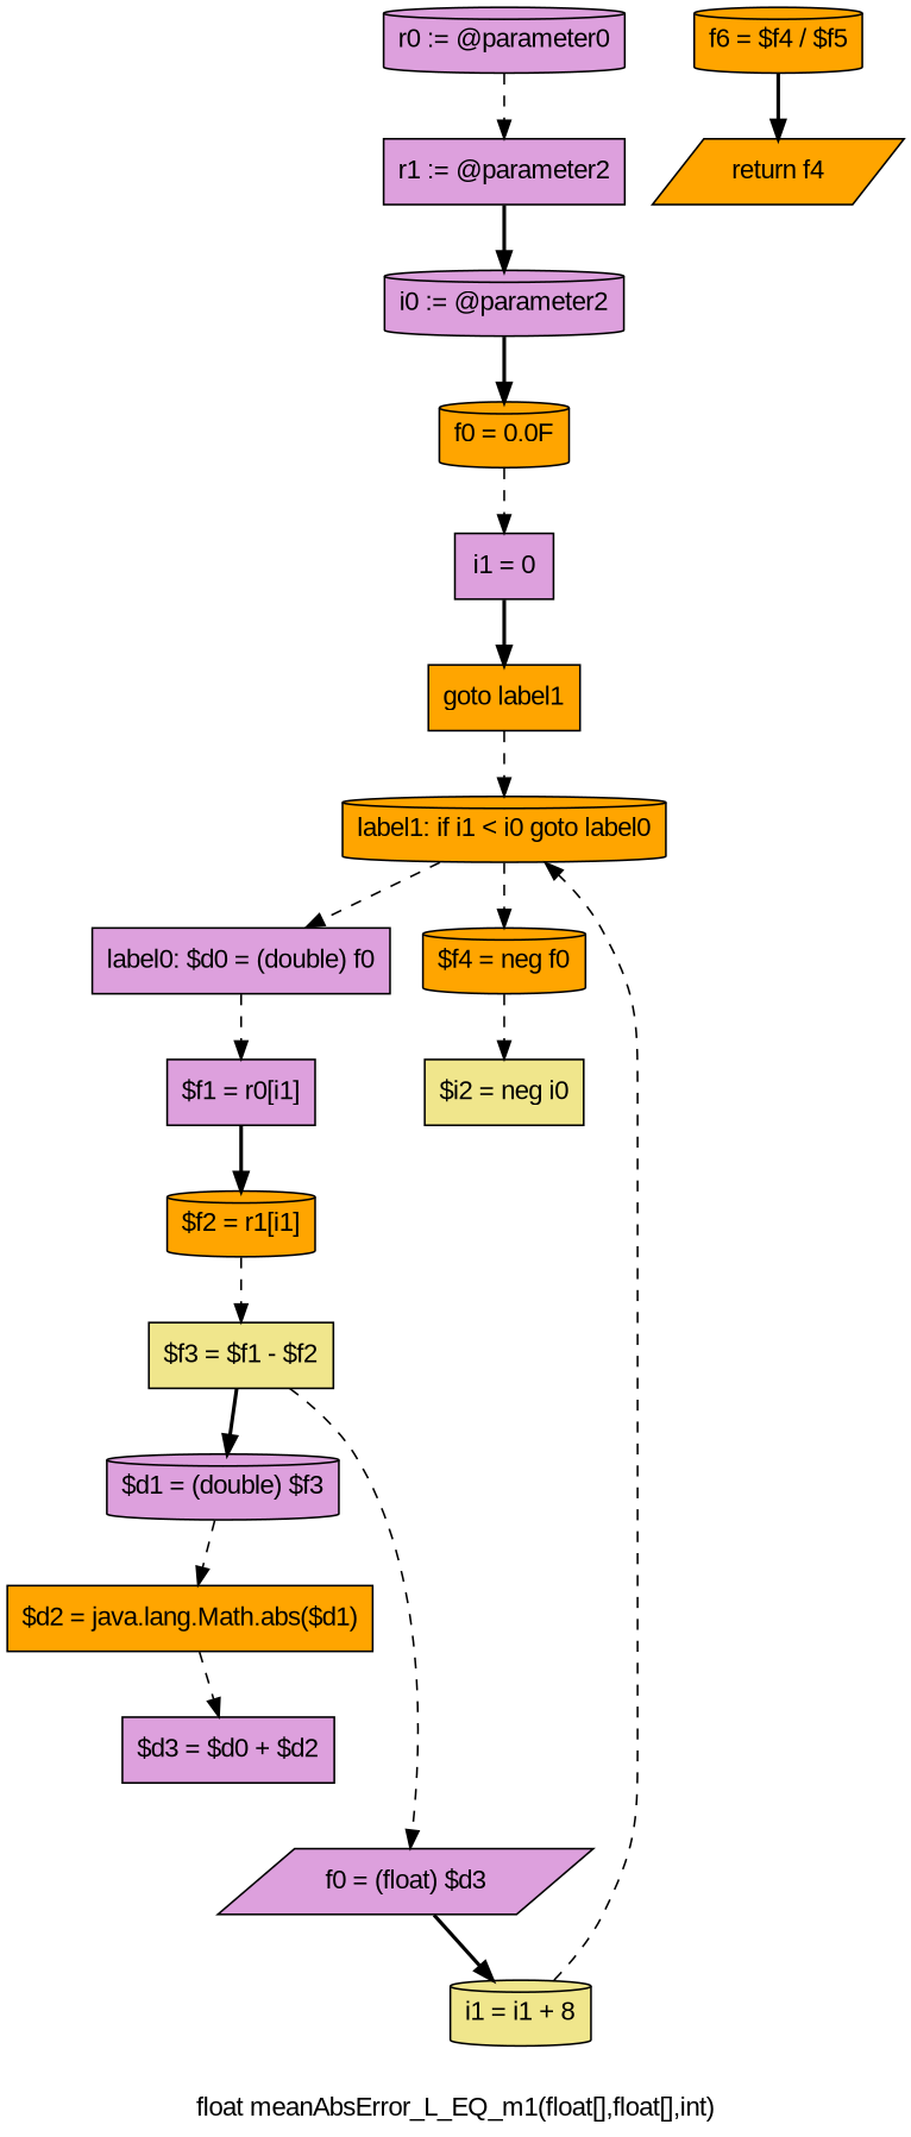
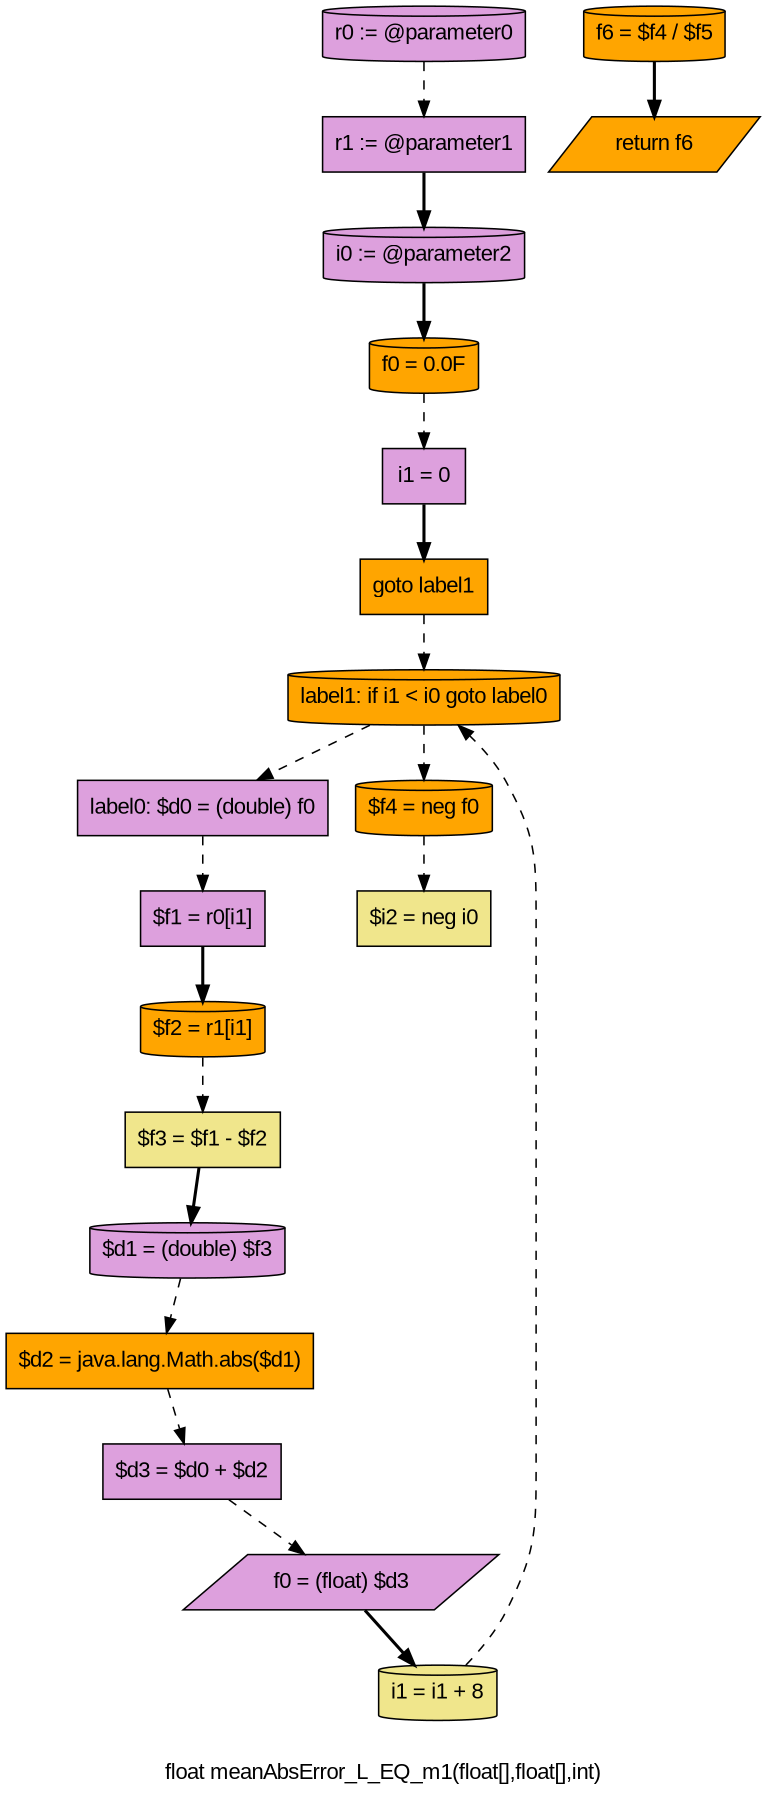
  digraph {
    fontname="Liberation Sans"
    label="float meanAbsError_L_EQ_m1(float[],float[],int)"
    node [fillcolor=plum fontname="Liberation Sans" shape=cylinder style=filled]
    edge [fontname="Liberation Sans" style=dashed]
    n1 [label="r0 := @parameter0"]
-   n2 [label="r1 := @parameter2" shape=box]
+   n2 [label="r1 := @parameter1" shape=box]
    n3 [label="i0 := @parameter2"]
    n4 [fillcolor=orange label="f0 = 0.0F"]
    n5 [label="i1 = 0" shape=box]
    n6 [fillcolor=orange label="goto label1" shape=box]
    n7 [fillcolor=orange label="label1: if i1 < i0 goto label0"]
    n8 [label="label0: $d0 = (double) f0" shape=box]
    n9 [fillcolor=orange label="$f4 = neg f0"]
    n10 [label="$f1 = r0[i1]" shape=box]
    n11 [fillcolor=khaki label="$i2 = neg i0" shape=box]
    n12 [fillcolor=orange label="$f2 = r1[i1]"]
    n13 [fillcolor=khaki label="$f3 = $f1 - $f2" shape=box]
    n14 [label="$d1 = (double) $f3"]
    n15 [fillcolor=orange label="$d2 = java.lang.Math.abs($d1)" shape=box]
    n16 [label="$d3 = $d0 + $d2" shape=box]
    n17 [label="f0 = (float) $d3" shape=parallelogram]
    n18 [fillcolor=khaki label="i1 = i1 + 8"]
    n19 [fillcolor=orange label="f6 = $f4 / $f5"]
-   n20 [fillcolor=orange label="return f4" shape=parallelogram]
+   n20 [fillcolor=orange label="return f6" shape=parallelogram]
    n1 -> n2
    n2 -> n3 [style=bold]
    n3 -> n4 [style=bold]
    n4 -> n5
    n5 -> n6 [style=bold]
    n6 -> n7
    n7 -> n8
    n7 -> n9
    n8 -> n10
    n9 -> n11
    n10 -> n12 [style=bold]
    n12 -> n13
    n13 -> n14 [style=bold]
    n14 -> n15
    n15 -> n16
-   n13 -> n17
+   n16 -> n17
    n17 -> n18 [style=bold]
    n18 -> n7
    n19 -> n20 [style=bold]
  }
